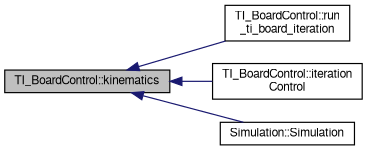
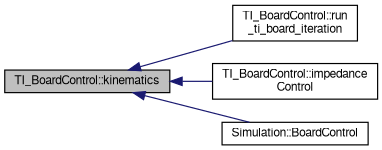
  digraph {
    rankdir=LR
    node [color=black fillcolor=white fontname=FreeSans fontsize=10 shape=record style=filled]
    edge [color=midnightblue dir=back fontname=FreeSans fontsize=10 labelfontname=FreeSans labelfontsize=10 style=solid]
    n1 [fillcolor=grey75 fontcolor=black height=0.2 label="TI_BoardControl::kinematics" width=0.4]
    n2 [height=0.2 label="TI_BoardControl::run\l_ti_board_iteration" width=0.4]
-   n3 [height=0.2 label="TI_BoardControl::iteration\lControl" width=0.4]
-   n4 [height=0.2 label="Simulation::Simulation" width=0.4]
+   n3 [height=0.2 label="TI_BoardControl::impedance\lControl" width=0.4]
+   n4 [height=0.2 label="Simulation::BoardControl" width=0.4]
    n1 -> n2
    n1 -> n3
    n1 -> n4
  }
